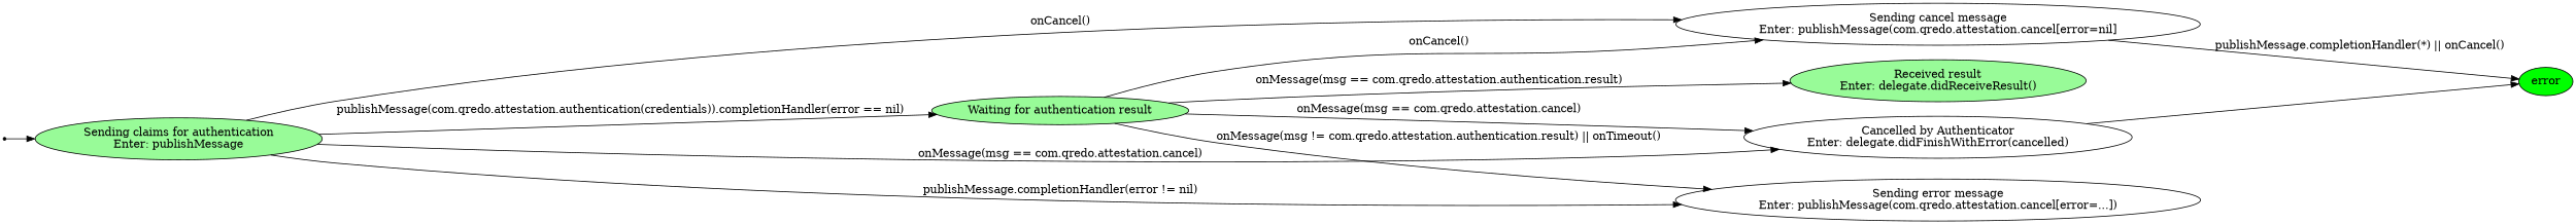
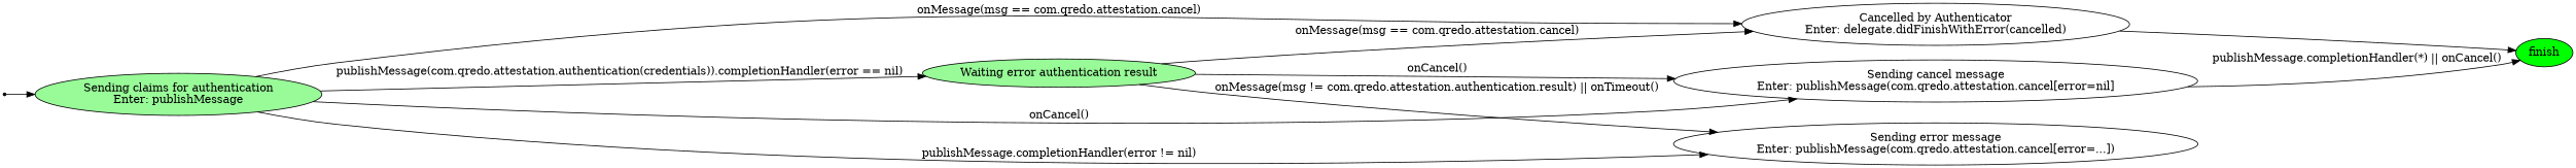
  digraph {
    rankdir=LR
    start [shape=point]
    n2 [fillcolor=palegreen label="Sending claims for authentication\nEnter: publishMessage" style=filled]
-   n3 [fillcolor=palegreen label="Waiting for authentication result" style=filled]
+   n3 [fillcolor=palegreen label="Waiting error authentication result" style=filled]
    n4 [label="Cancelled by Authenticator\nEnter: delegate.didFinishWithError(cancelled)"]
    n5 [label="Sending error message\nEnter: publishMessage(com.qredo.attestation.cancel[error=...])"]
    n6 [label="Sending cancel message\nEnter: publishMessage(com.qredo.attestation.cancel[error=nil]"]
-   n7 [fillcolor=palegreen label="Received result\nEnter: delegate.didReceiveResult()" style=filled]
-   finish [fillcolor=green style=filled label=error]
+   finish [fillcolor=green style=filled]
    start -> n2
    n2 -> n3 [label="publishMessage(com.qredo.attestation.authentication(credentials)).completionHandler(error == nil)"]
    n2 -> n4 [label="onMessage(msg == com.qredo.attestation.cancel)"]
    n2 -> n5 [label="publishMessage.completionHandler(error != nil)"]
    n2 -> n6 [label="onCancel()"]
    n3 -> n4 [label="onMessage(msg == com.qredo.attestation.cancel)"]
    n3 -> n5 [label="onMessage(msg != com.qredo.attestation.authentication.result) || onTimeout()"]
    n3 -> n6 [label="onCancel()"]
-   n3 -> n7 [label="onMessage(msg == com.qredo.attestation.authentication.result)"]
    n4 -> finish
    n6 -> finish [label="publishMessage.completionHandler(*) || onCancel()"]
  }
